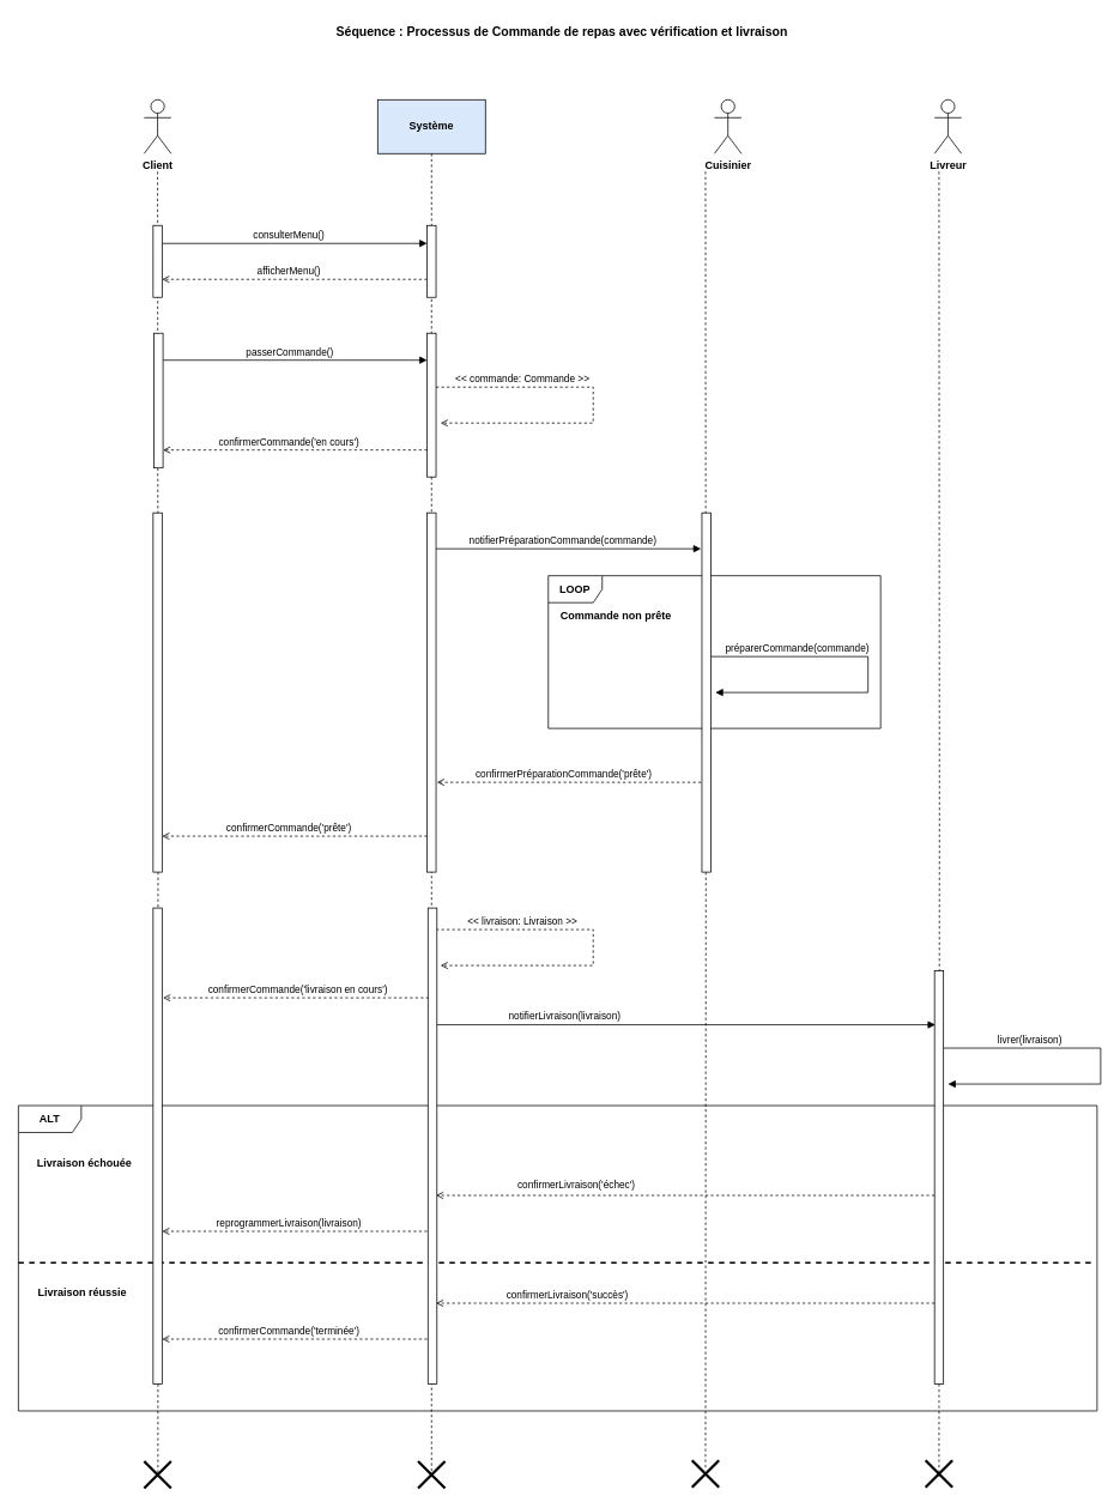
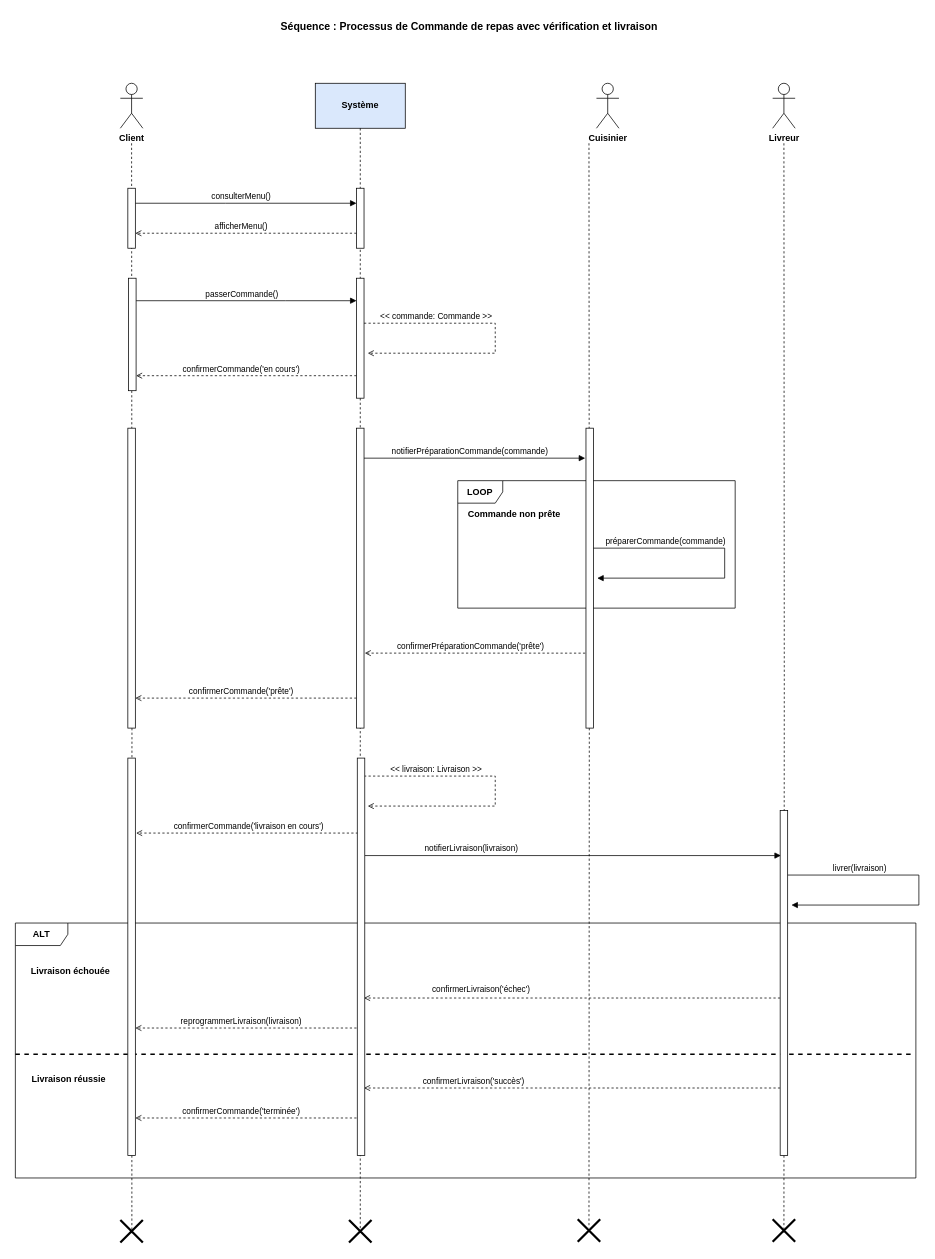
  <mxCell id="0" />
  <mxCell id="1" parent="0" />
  <mxCell id="2" style="edgeStyle=orthogonalEdgeStyle;rounded=0;orthogonalLoop=1;jettySize=auto;html=1;entryX=0.5;entryY=0.6;entryDx=0;entryDy=0;entryPerimeter=0;dashed=1;endArrow=none;endFill=0;" parent="1" target="23" edge="1"><mxGeometry relative="1" as="geometry"><mxPoint x="1045" y="190" as="sourcePoint" /></mxGeometry></mxCell>
  <mxCell id="3" value="&lt;b&gt;&lt;span style=&quot;font-size: 14px;&quot;&gt;Séquence :&amp;nbsp;&lt;/span&gt;Processus de Commande de repas avec vérification et livraison&lt;/b&gt;" style="text;html=1;align=center;verticalAlign=middle;whiteSpace=wrap;rounded=0;fontSize=14;" parent="1" vertex="1"><mxGeometry x="360" y="20" width="531" height="30" as="geometry" /></mxCell>
  <mxCell id="4" value="&lt;b&gt;Client&lt;/b&gt;" style="shape=umlActor;verticalLabelPosition=bottom;verticalAlign=top;html=1;outlineConnect=0;" parent="1" vertex="1"><mxGeometry x="160" y="110" width="30" height="60" as="geometry" /></mxCell>
  <mxCell id="5" value="&lt;b&gt;Système&lt;/b&gt;" style="rounded=0;whiteSpace=wrap;html=1;fillColor=#dae8fc;" parent="1" vertex="1"><mxGeometry x="420" y="110" width="120" height="60" as="geometry" /></mxCell>
  <mxCell id="6" value="&lt;b&gt;Cuisinier&lt;/b&gt;" style="shape=umlActor;verticalLabelPosition=bottom;verticalAlign=top;html=1;outlineConnect=0;" parent="1" vertex="1"><mxGeometry x="795" y="110" width="30" height="60" as="geometry" /></mxCell>
- <mxCell id="7" value="&lt;b&gt;Livreur&lt;/b&gt;" style="shape=umlActor;verticalLabelPosition=bottom;verticalAlign=top;html=1;outlineConnect=0;" parent="1" vertex="1"><mxGeometry x="1040" y="110" width="30" height="60" as="geometry" /></mxCell>
+ <mxCell id="7" value="&lt;b&gt;Livreur&lt;/b&gt;" style="shape=umlActor;verticalLabelPosition=bottom;verticalAlign=top;html=1;outlineConnect=0;" parent="1" vertex="1"><mxGeometry x="1030" y="110" width="30" height="60" as="geometry" /></mxCell>
  <mxCell id="8" value="&lt;b&gt;LOOP&lt;/b&gt;" style="shape=umlFrame;whiteSpace=wrap;html=1;pointerEvents=0;" parent="1" vertex="1"><mxGeometry x="610" y="640" width="370" height="170" as="geometry" /></mxCell>
  <mxCell id="9" value="&lt;b&gt;Commande non prête&lt;/b&gt;" style="text;html=1;align=center;verticalAlign=middle;resizable=0;points=[];autosize=1;strokeColor=none;fillColor=none;" parent="1" vertex="1"><mxGeometry x="610" y="670" width="150" height="30" as="geometry" /></mxCell>
  <mxCell id="10" value="&lt;b&gt;ALT&lt;/b&gt;" style="shape=umlFrame;whiteSpace=wrap;html=1;pointerEvents=0;recursiveResize=0;container=1;collapsible=0;width=70;height=30;" parent="1" vertex="1"><mxGeometry x="20" y="1230" width="1201" height="340" as="geometry" /></mxCell>
  <mxCell id="11" value="&lt;b&gt;Livraison échouée&lt;/b&gt;" style="text;html=1;" parent="10" vertex="1"><mxGeometry width="100" height="20" relative="1" as="geometry"><mxPoint x="19" y="50" as="offset" /></mxGeometry></mxCell>
  <mxCell id="12" value="&lt;b&gt;Livraison réussie&lt;/b&gt;" style="line;strokeWidth=2;dashed=1;labelPosition=center;verticalLabelPosition=bottom;align=left;verticalAlign=top;spacingLeft=20;spacingTop=15;html=1;whiteSpace=wrap;" parent="10" vertex="1"><mxGeometry y="170" width="1200" height="10" as="geometry" /></mxCell>
  <mxCell id="13" style="edgeStyle=orthogonalEdgeStyle;rounded=0;orthogonalLoop=1;jettySize=auto;html=1;curved=0;dashed=1;endArrow=open;endFill=0;" parent="10" edge="1"><mxGeometry relative="1" as="geometry"><mxPoint x="1020" y="100" as="sourcePoint" /><mxPoint x="465" y="100" as="targetPoint" /></mxGeometry></mxCell>
  <mxCell id="14" value="confirmerLivraison('échec')" style="edgeLabel;html=1;align=center;verticalAlign=middle;resizable=0;points=[];" parent="13" vertex="1" connectable="0"><mxGeometry x="0.333" y="-3" relative="1" as="geometry"><mxPoint x="-30" y="-9" as="offset" /></mxGeometry></mxCell>
  <mxCell id="15" style="edgeStyle=orthogonalEdgeStyle;rounded=0;orthogonalLoop=1;jettySize=auto;html=1;curved=0;dashed=1;endArrow=open;endFill=0;" parent="10" edge="1"><mxGeometry relative="1" as="geometry"><mxPoint x="1020" y="220" as="sourcePoint" /><mxPoint x="465" y="220" as="targetPoint" /></mxGeometry></mxCell>
  <mxCell id="16" value="confirmerLivraison('succès')" style="edgeLabel;html=1;align=center;verticalAlign=middle;resizable=0;points=[];" parent="15" vertex="1" connectable="0"><mxGeometry x="0.279" y="-2" relative="1" as="geometry"><mxPoint x="-55" y="-8" as="offset" /></mxGeometry></mxCell>
  <mxCell id="17" style="edgeStyle=orthogonalEdgeStyle;rounded=0;orthogonalLoop=1;jettySize=auto;html=1;curved=0;dashed=1;endArrow=open;endFill=0;" parent="10" edge="1"><mxGeometry relative="1" as="geometry"><mxPoint x="455.0" y="140" as="sourcePoint" /><mxPoint x="160" y="140" as="targetPoint" /></mxGeometry></mxCell>
  <mxCell id="18" value="reprogrammerLivraison(livraison)" style="edgeLabel;html=1;align=center;verticalAlign=middle;resizable=0;points=[];" parent="17" vertex="1" connectable="0"><mxGeometry x="0.308" y="1" relative="1" as="geometry"><mxPoint x="38" y="-11" as="offset" /></mxGeometry></mxCell>
  <mxCell id="19" style="edgeStyle=orthogonalEdgeStyle;rounded=0;orthogonalLoop=1;jettySize=auto;html=1;curved=0;dashed=1;endArrow=open;endFill=0;" parent="10" edge="1"><mxGeometry relative="1" as="geometry"><mxPoint x="455.0" y="260" as="sourcePoint" /><mxPoint x="160" y="260" as="targetPoint" /></mxGeometry></mxCell>
  <mxCell id="20" value="confirmerCommande('terminée')" style="edgeLabel;html=1;align=center;verticalAlign=middle;resizable=0;points=[];" parent="19" vertex="1" connectable="0"><mxGeometry x="0.145" y="-1" relative="1" as="geometry"><mxPoint x="14" y="-9" as="offset" /></mxGeometry></mxCell>
  <mxCell id="21" value="" style="shape=umlDestroy;whiteSpace=wrap;html=1;strokeWidth=3;targetShapes=umlLifeline;" parent="1" vertex="1"><mxGeometry x="465" y="1626" width="30" height="30" as="geometry" /></mxCell>
  <mxCell id="22" value="" style="shape=umlDestroy;whiteSpace=wrap;html=1;strokeWidth=3;targetShapes=umlLifeline;" parent="1" vertex="1"><mxGeometry x="770" y="1625" width="30" height="30" as="geometry" /></mxCell>
  <mxCell id="23" value="" style="shape=umlDestroy;whiteSpace=wrap;html=1;strokeWidth=3;targetShapes=umlLifeline;" parent="1" vertex="1"><mxGeometry x="1030" y="1625" width="30" height="30" as="geometry" /></mxCell>
  <mxCell id="24" value="" style="shape=umlDestroy;whiteSpace=wrap;html=1;strokeWidth=3;targetShapes=umlLifeline;" parent="1" vertex="1"><mxGeometry x="160" y="1626" width="30" height="30" as="geometry" /></mxCell>
  <mxCell id="25" style="edgeStyle=orthogonalEdgeStyle;rounded=0;orthogonalLoop=1;jettySize=auto;html=1;entryX=0.5;entryY=0.4;entryDx=0;entryDy=0;entryPerimeter=0;endArrow=none;endFill=0;dashed=1;" parent="1" source="5" target="21" edge="1"><mxGeometry relative="1" as="geometry" /></mxCell>
  <mxCell id="26" style="edgeStyle=orthogonalEdgeStyle;rounded=0;orthogonalLoop=1;jettySize=auto;html=1;entryX=0.5;entryY=0.378;entryDx=0;entryDy=0;entryPerimeter=0;startArrow=none;startFill=0;dashed=1;endArrow=none;endFill=0;" parent="1" target="22" edge="1"><mxGeometry relative="1" as="geometry"><mxPoint x="785" y="190" as="sourcePoint" /></mxGeometry></mxCell>
  <mxCell id="27" style="edgeStyle=orthogonalEdgeStyle;rounded=0;orthogonalLoop=1;jettySize=auto;html=1;entryX=0.512;entryY=0.588;entryDx=0;entryDy=0;entryPerimeter=0;endArrow=none;endFill=0;dashed=1;" parent="1" target="24" edge="1"><mxGeometry relative="1" as="geometry"><mxPoint x="175" y="190" as="sourcePoint" /></mxGeometry></mxCell>
  <mxCell id="28" style="edgeStyle=orthogonalEdgeStyle;rounded=0;orthogonalLoop=1;jettySize=auto;html=1;curved=0;endArrow=block;endFill=1;" parent="1" source="30" target="33" edge="1"><mxGeometry relative="1" as="geometry"><Array as="points"><mxPoint x="300" y="270" /><mxPoint x="300" y="270" /></Array></mxGeometry></mxCell>
  <mxCell id="29" value="consulterMenu()" style="edgeLabel;html=1;align=center;verticalAlign=middle;resizable=0;points=[];" parent="28" vertex="1" connectable="0"><mxGeometry x="0.181" relative="1" as="geometry"><mxPoint x="-34" y="-10" as="offset" /></mxGeometry></mxCell>
  <mxCell id="30" value="" style="html=1;points=[[0,0,0,0,5],[0,1,0,0,-5],[1,0,0,0,5],[1,1,0,0,-5]];perimeter=orthogonalPerimeter;outlineConnect=0;targetShapes=umlLifeline;portConstraint=eastwest;newEdgeStyle={&quot;curved&quot;:0,&quot;rounded&quot;:0};" parent="1" vertex="1"><mxGeometry x="170" y="250" width="10" height="80" as="geometry" /></mxCell>
  <mxCell id="31" style="edgeStyle=orthogonalEdgeStyle;rounded=0;orthogonalLoop=1;jettySize=auto;html=1;curved=0;dashed=1;endArrow=open;endFill=0;" parent="1" edge="1"><mxGeometry relative="1" as="geometry"><mxPoint x="475" y="310" as="sourcePoint" /><mxPoint x="180" y="310" as="targetPoint" /></mxGeometry></mxCell>
  <mxCell id="32" value="afficherMenu()" style="edgeLabel;html=1;align=center;verticalAlign=middle;resizable=0;points=[];" parent="31" vertex="1" connectable="0"><mxGeometry x="-0.269" y="-1" relative="1" as="geometry"><mxPoint x="-47" y="-9" as="offset" /></mxGeometry></mxCell>
  <mxCell id="33" value="" style="html=1;points=[[0,0,0,0,5],[0,1,0,0,-5],[1,0,0,0,5],[1,1,0,0,-5]];perimeter=orthogonalPerimeter;outlineConnect=0;targetShapes=umlLifeline;portConstraint=eastwest;newEdgeStyle={&quot;curved&quot;:0,&quot;rounded&quot;:0};" parent="1" vertex="1"><mxGeometry x="475" y="250" width="10" height="80" as="geometry" /></mxCell>
  <mxCell id="34" style="edgeStyle=orthogonalEdgeStyle;rounded=0;orthogonalLoop=1;jettySize=auto;html=1;curved=0;endArrow=open;endFill=0;dashed=1;" parent="1" source="40" edge="1"><mxGeometry relative="1" as="geometry"><mxPoint x="490" y="470" as="targetPoint" /><Array as="points"><mxPoint x="660" y="430" /><mxPoint x="660" y="470" /></Array></mxGeometry></mxCell>
  <mxCell id="35" value="&amp;lt;&amp;lt; commande: Commande &amp;gt;&amp;gt;" style="edgeLabel;html=1;align=center;verticalAlign=middle;resizable=0;points=[];" parent="34" vertex="1" connectable="0"><mxGeometry x="-0.711" y="-1" relative="1" as="geometry"><mxPoint x="39" y="-11" as="offset" /></mxGeometry></mxCell>
  <mxCell id="36" style="edgeStyle=orthogonalEdgeStyle;rounded=0;orthogonalLoop=1;jettySize=auto;html=1;curved=0;dashed=1;endArrow=open;endFill=0;" parent="1" source="40" target="48" edge="1"><mxGeometry relative="1" as="geometry"><Array as="points"><mxPoint x="390" y="500" /><mxPoint x="390" y="500" /></Array></mxGeometry></mxCell>
  <mxCell id="37" value="confirmerCommande('en cours')" style="edgeLabel;html=1;align=center;verticalAlign=middle;resizable=0;points=[];" parent="36" vertex="1" connectable="0"><mxGeometry x="0.252" y="-1" relative="1" as="geometry"><mxPoint x="29" y="-9" as="offset" /></mxGeometry></mxCell>
  <mxCell id="38" style="edgeStyle=orthogonalEdgeStyle;rounded=0;orthogonalLoop=1;jettySize=auto;html=1;curved=0;endArrow=block;endFill=1;" parent="1" edge="1"><mxGeometry relative="1" as="geometry"><mxPoint x="780" y="610" as="targetPoint" /><mxPoint x="485" y="610" as="sourcePoint" /></mxGeometry></mxCell>
  <mxCell id="39" value="notifierPréparationCommande(commande)" style="edgeLabel;html=1;align=center;verticalAlign=middle;resizable=0;points=[];" parent="38" vertex="1" connectable="0"><mxGeometry x="-0.258" y="2" relative="1" as="geometry"><mxPoint x="31" y="-8" as="offset" /></mxGeometry></mxCell>
  <mxCell id="40" value="" style="html=1;points=[[0,0,0,0,5],[0,1,0,0,-5],[1,0,0,0,5],[1,1,0,0,-5]];perimeter=orthogonalPerimeter;outlineConnect=0;targetShapes=umlLifeline;portConstraint=eastwest;newEdgeStyle={&quot;curved&quot;:0,&quot;rounded&quot;:0};" parent="1" vertex="1"><mxGeometry x="475" y="370" width="10" height="160" as="geometry" /></mxCell>
  <mxCell id="41" style="edgeStyle=orthogonalEdgeStyle;rounded=0;orthogonalLoop=1;jettySize=auto;html=1;curved=0;dashed=1;endArrow=open;endFill=0;" parent="1" edge="1"><mxGeometry relative="1" as="geometry"><mxPoint x="475" y="930" as="sourcePoint" /><mxPoint x="180" y="930" as="targetPoint" /><Array as="points"><mxPoint x="400" y="930" /><mxPoint x="400" y="930" /></Array></mxGeometry></mxCell>
  <mxCell id="42" value="confirmerCommande('prête')" style="edgeLabel;html=1;align=center;verticalAlign=middle;resizable=0;points=[];" parent="41" vertex="1" connectable="0"><mxGeometry x="0.268" y="-2" relative="1" as="geometry"><mxPoint x="32" y="-8" as="offset" /></mxGeometry></mxCell>
  <mxCell id="43" value="" style="html=1;points=[[0,0,0,0,5],[0,1,0,0,-5],[1,0,0,0,5],[1,1,0,0,-5]];perimeter=orthogonalPerimeter;outlineConnect=0;targetShapes=umlLifeline;portConstraint=eastwest;newEdgeStyle={&quot;curved&quot;:0,&quot;rounded&quot;:0};" parent="1" vertex="1"><mxGeometry x="475" y="570" width="10" height="400" as="geometry" /></mxCell>
  <mxCell id="44" value="" style="html=1;points=[[0,0,0,0,5],[0,1,0,0,-5],[1,0,0,0,5],[1,1,0,0,-5]];perimeter=orthogonalPerimeter;outlineConnect=0;targetShapes=umlLifeline;portConstraint=eastwest;newEdgeStyle={&quot;curved&quot;:0,&quot;rounded&quot;:0};" parent="1" vertex="1"><mxGeometry x="1040" y="1080" width="10" height="460" as="geometry" /></mxCell>
  <mxCell id="45" value="" style="html=1;points=[[0,0,0,0,5],[0,1,0,0,-5],[1,0,0,0,5],[1,1,0,0,-5]];perimeter=orthogonalPerimeter;outlineConnect=0;targetShapes=umlLifeline;portConstraint=eastwest;newEdgeStyle={&quot;curved&quot;:0,&quot;rounded&quot;:0};" parent="1" vertex="1"><mxGeometry x="170" y="1010" width="10" height="530" as="geometry" /></mxCell>
  <mxCell id="46" style="edgeStyle=orthogonalEdgeStyle;rounded=0;orthogonalLoop=1;jettySize=auto;html=1;curved=0;endArrow=block;endFill=1;" parent="1" source="48" target="40" edge="1"><mxGeometry relative="1" as="geometry"><Array as="points"><mxPoint x="380" y="400" /><mxPoint x="380" y="400" /></Array></mxGeometry></mxCell>
  <mxCell id="47" value="passerCommande()" style="edgeLabel;html=1;align=center;verticalAlign=middle;resizable=0;points=[];" parent="46" vertex="1" connectable="0"><mxGeometry x="0.154" y="3" relative="1" as="geometry"><mxPoint x="-30" y="-7" as="offset" /></mxGeometry></mxCell>
  <mxCell id="48" value="" style="html=1;points=[[0,0,0,0,5],[0,1,0,0,-5],[1,0,0,0,5],[1,1,0,0,-5]];perimeter=orthogonalPerimeter;outlineConnect=0;targetShapes=umlLifeline;portConstraint=eastwest;newEdgeStyle={&quot;curved&quot;:0,&quot;rounded&quot;:0};" parent="1" vertex="1"><mxGeometry x="171" y="370" width="10" height="150" as="geometry" /></mxCell>
  <mxCell id="49" value="" style="html=1;points=[[0,0,0,0,5],[0,1,0,0,-5],[1,0,0,0,5],[1,1,0,0,-5]];perimeter=orthogonalPerimeter;outlineConnect=0;targetShapes=umlLifeline;portConstraint=eastwest;newEdgeStyle={&quot;curved&quot;:0,&quot;rounded&quot;:0};" parent="1" vertex="1"><mxGeometry x="781" y="570" width="10" height="400" as="geometry" /></mxCell>
  <mxCell id="50" style="edgeStyle=orthogonalEdgeStyle;rounded=0;orthogonalLoop=1;jettySize=auto;html=1;curved=0;endArrow=block;endFill=1;" parent="1" edge="1"><mxGeometry relative="1" as="geometry"><mxPoint x="796" y="770" as="targetPoint" /><mxPoint x="791" y="730" as="sourcePoint" /><Array as="points"><mxPoint x="966" y="730" /><mxPoint x="966" y="770" /></Array></mxGeometry></mxCell>
  <mxCell id="51" value="préparerCommande(commande)" style="edgeLabel;html=1;align=center;verticalAlign=middle;resizable=0;points=[];" parent="50" vertex="1" connectable="0"><mxGeometry x="-0.711" y="-1" relative="1" as="geometry"><mxPoint x="39" y="-11" as="offset" /></mxGeometry></mxCell>
  <mxCell id="52" style="edgeStyle=orthogonalEdgeStyle;rounded=0;orthogonalLoop=1;jettySize=auto;html=1;curved=0;entryX=1.1;entryY=0.279;entryDx=0;entryDy=0;entryPerimeter=0;dashed=1;endArrow=open;endFill=0;" parent="1" edge="1"><mxGeometry relative="1" as="geometry"><mxPoint x="780" y="870.04" as="sourcePoint" /><mxPoint x="486" y="870" as="targetPoint" /><Array as="points"><mxPoint x="630" y="870.94" /></Array></mxGeometry></mxCell>
  <mxCell id="53" value="confirmerPréparationCommande('prête')" style="edgeLabel;html=1;align=center;verticalAlign=middle;resizable=0;points=[];" parent="52" vertex="1" connectable="0"><mxGeometry x="-0.078" y="-2" relative="1" as="geometry"><mxPoint x="-18" y="-8" as="offset" /></mxGeometry></mxCell>
  <mxCell id="54" value="" style="html=1;points=[[0,0,0,0,5],[0,1,0,0,-5],[1,0,0,0,5],[1,1,0,0,-5]];perimeter=orthogonalPerimeter;outlineConnect=0;targetShapes=umlLifeline;portConstraint=eastwest;newEdgeStyle={&quot;curved&quot;:0,&quot;rounded&quot;:0};" parent="1" vertex="1"><mxGeometry x="170" y="570" width="10" height="400" as="geometry" /></mxCell>
  <mxCell id="55" style="edgeStyle=orthogonalEdgeStyle;rounded=0;orthogonalLoop=1;jettySize=auto;html=1;curved=0;endArrow=open;endFill=0;dashed=1;" parent="1" edge="1"><mxGeometry relative="1" as="geometry"><mxPoint x="490" y="1074" as="targetPoint" /><mxPoint x="485" y="1034" as="sourcePoint" /><Array as="points"><mxPoint x="660" y="1034" /><mxPoint x="660" y="1074" /></Array></mxGeometry></mxCell>
  <mxCell id="56" value="&amp;lt;&amp;lt; livraison: Livraison &amp;gt;&amp;gt;" style="edgeLabel;html=1;align=center;verticalAlign=middle;resizable=0;points=[];" parent="55" vertex="1" connectable="0"><mxGeometry x="-0.711" y="-1" relative="1" as="geometry"><mxPoint x="39" y="-11" as="offset" /></mxGeometry></mxCell>
  <mxCell id="57" style="edgeStyle=orthogonalEdgeStyle;rounded=0;orthogonalLoop=1;jettySize=auto;html=1;curved=0;endArrow=block;endFill=1;" parent="1" edge="1"><mxGeometry relative="1" as="geometry"><mxPoint x="1055" y="1206" as="targetPoint" /><mxPoint x="1050" y="1166" as="sourcePoint" /><Array as="points"><mxPoint x="1225" y="1166" /><mxPoint x="1225" y="1206" /></Array></mxGeometry></mxCell>
  <mxCell id="58" value="livrer(livraison)" style="edgeLabel;html=1;align=center;verticalAlign=middle;resizable=0;points=[];" parent="57" vertex="1" connectable="0"><mxGeometry x="-0.711" y="-1" relative="1" as="geometry"><mxPoint x="39" y="-11" as="offset" /></mxGeometry></mxCell>
  <mxCell id="59" style="edgeStyle=orthogonalEdgeStyle;rounded=0;orthogonalLoop=1;jettySize=auto;html=1;curved=0;endArrow=block;endFill=1;" parent="1" edge="1"><mxGeometry relative="1" as="geometry"><mxPoint x="486" y="1140" as="sourcePoint" /><mxPoint x="1041" y="1140" as="targetPoint" /></mxGeometry></mxCell>
  <mxCell id="60" value="notifierLivraison(livraison)" style="edgeLabel;html=1;align=center;verticalAlign=middle;resizable=0;points=[];" parent="59" vertex="1" connectable="0"><mxGeometry x="0.117" y="4" relative="1" as="geometry"><mxPoint x="-169" y="-6" as="offset" /></mxGeometry></mxCell>
  <mxCell id="61" style="edgeStyle=orthogonalEdgeStyle;rounded=0;orthogonalLoop=1;jettySize=auto;html=1;curved=0;dashed=1;endArrow=open;endFill=0;" parent="1" edge="1"><mxGeometry relative="1" as="geometry"><mxPoint x="477" y="1110" as="sourcePoint" /><mxPoint x="181" y="1110" as="targetPoint" /></mxGeometry></mxCell>
  <mxCell id="62" value="confirmerCommande('livraison en cours')" style="edgeLabel;html=1;align=center;verticalAlign=middle;resizable=0;points=[];" parent="61" vertex="1" connectable="0"><mxGeometry x="-0.115" relative="1" as="geometry"><mxPoint x="-16" y="-10" as="offset" /></mxGeometry></mxCell>
  <mxCell id="63" value="" style="html=1;points=[[0,0,0,0,5],[0,1,0,0,-5],[1,0,0,0,5],[1,1,0,0,-5]];perimeter=orthogonalPerimeter;outlineConnect=0;targetShapes=umlLifeline;portConstraint=eastwest;newEdgeStyle={&quot;curved&quot;:0,&quot;rounded&quot;:0};" parent="1" vertex="1"><mxGeometry x="476" y="1010" width="10" height="530" as="geometry" /></mxCell>
